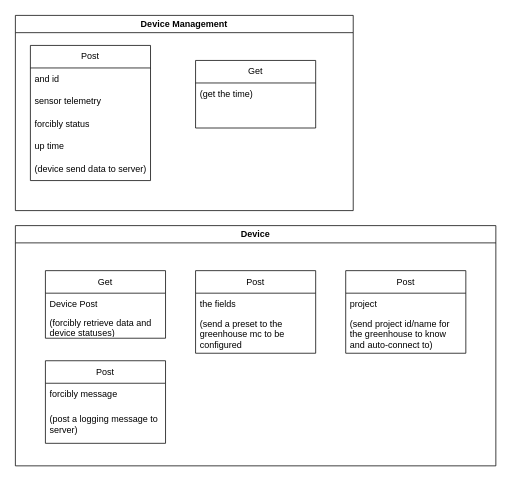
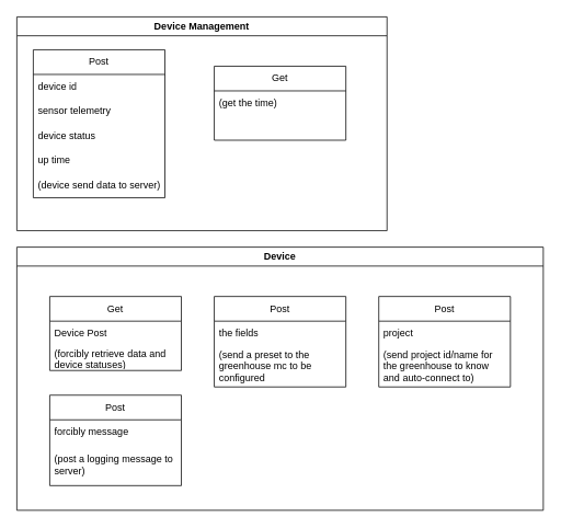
  <mxCell id="0" />
  <mxCell id="1" parent="0" />
  <mxCell id="2" value="Device Management" style="swimlane;whiteSpace=wrap;html=1;" parent="1" vertex="1"><mxGeometry x="20" y="20" width="450" height="260" as="geometry" /></mxCell>
  <mxCell id="3" value="Get" style="swimlane;fontStyle=0;childLayout=stackLayout;horizontal=1;startSize=30;horizontalStack=0;resizeParent=1;resizeParentMax=0;resizeLast=0;collapsible=1;marginBottom=0;whiteSpace=wrap;html=1;" parent="2" vertex="1"><mxGeometry x="240" y="60" width="160" height="90" as="geometry" /></mxCell>
  <mxCell id="4" value="(get the time)" style="text;strokeColor=none;fillColor=none;align=left;verticalAlign=middle;spacingLeft=4;spacingRight=4;overflow=hidden;points=[[0,0.5],[1,0.5]];portConstraint=eastwest;rotatable=0;whiteSpace=wrap;html=1;" parent="3" vertex="1"><mxGeometry y="30" width="160" height="30" as="geometry" /></mxCell>
  <mxCell id="5" style="text;strokeColor=none;fillColor=none;align=left;verticalAlign=middle;spacingLeft=4;spacingRight=4;overflow=hidden;points=[[0,0.5],[1,0.5]];portConstraint=eastwest;rotatable=0;whiteSpace=wrap;html=1;" parent="3" vertex="1"><mxGeometry y="60" width="160" height="30" as="geometry" /></mxCell>
  <mxCell id="6" value="Post" style="swimlane;fontStyle=0;childLayout=stackLayout;horizontal=1;startSize=30;horizontalStack=0;resizeParent=1;resizeParentMax=0;resizeLast=0;collapsible=1;marginBottom=0;whiteSpace=wrap;html=1;" parent="2" vertex="1"><mxGeometry x="20" y="40" width="160" height="180" as="geometry" /></mxCell>
- <mxCell id="7" value="and id" style="text;strokeColor=none;fillColor=none;align=left;verticalAlign=middle;spacingLeft=4;spacingRight=4;overflow=hidden;points=[[0,0.5],[1,0.5]];portConstraint=eastwest;rotatable=0;whiteSpace=wrap;html=1;" parent="6" vertex="1"><mxGeometry y="30" width="160" height="30" as="geometry" /></mxCell>
+ <mxCell id="7" value="device id" style="text;strokeColor=none;fillColor=none;align=left;verticalAlign=middle;spacingLeft=4;spacingRight=4;overflow=hidden;points=[[0,0.5],[1,0.5]];portConstraint=eastwest;rotatable=0;whiteSpace=wrap;html=1;" parent="6" vertex="1"><mxGeometry y="30" width="160" height="30" as="geometry" /></mxCell>
  <mxCell id="8" value="sensor telemetry" style="text;strokeColor=none;fillColor=none;align=left;verticalAlign=middle;spacingLeft=4;spacingRight=4;overflow=hidden;points=[[0,0.5],[1,0.5]];portConstraint=eastwest;rotatable=0;whiteSpace=wrap;html=1;" parent="6" vertex="1"><mxGeometry y="60" width="160" height="30" as="geometry" /></mxCell>
- <mxCell id="9" value="forcibly status" style="text;strokeColor=none;fillColor=none;align=left;verticalAlign=middle;spacingLeft=4;spacingRight=4;overflow=hidden;points=[[0,0.5],[1,0.5]];portConstraint=eastwest;rotatable=0;whiteSpace=wrap;html=1;" parent="6" vertex="1"><mxGeometry y="90" width="160" height="30" as="geometry" /></mxCell>
+ <mxCell id="9" value="device status" style="text;strokeColor=none;fillColor=none;align=left;verticalAlign=middle;spacingLeft=4;spacingRight=4;overflow=hidden;points=[[0,0.5],[1,0.5]];portConstraint=eastwest;rotatable=0;whiteSpace=wrap;html=1;" parent="6" vertex="1"><mxGeometry y="90" width="160" height="30" as="geometry" /></mxCell>
  <mxCell id="10" value="up time" style="text;strokeColor=none;fillColor=none;align=left;verticalAlign=middle;spacingLeft=4;spacingRight=4;overflow=hidden;points=[[0,0.5],[1,0.5]];portConstraint=eastwest;rotatable=0;whiteSpace=wrap;html=1;" parent="6" vertex="1"><mxGeometry y="120" width="160" height="30" as="geometry" /></mxCell>
  <mxCell id="11" value="(device send data to server)" style="text;strokeColor=none;fillColor=none;align=left;verticalAlign=middle;spacingLeft=4;spacingRight=4;overflow=hidden;points=[[0,0.5],[1,0.5]];portConstraint=eastwest;rotatable=0;whiteSpace=wrap;html=1;" parent="6" vertex="1"><mxGeometry y="150" width="160" height="30" as="geometry" /></mxCell>
  <mxCell id="12" value="Device" style="swimlane;whiteSpace=wrap;html=1;" parent="1" vertex="1"><mxGeometry x="20" y="300" width="640" height="320" as="geometry" /></mxCell>
  <mxCell id="13" value="Get" style="swimlane;fontStyle=0;childLayout=stackLayout;horizontal=1;startSize=30;horizontalStack=0;resizeParent=1;resizeParentMax=0;resizeLast=0;collapsible=1;marginBottom=0;whiteSpace=wrap;html=1;" parent="12" vertex="1"><mxGeometry x="40" y="60" width="160" height="90" as="geometry" /></mxCell>
  <mxCell id="14" value="Device Post" style="text;strokeColor=none;fillColor=none;align=left;verticalAlign=middle;spacingLeft=4;spacingRight=4;overflow=hidden;points=[[0,0.5],[1,0.5]];portConstraint=eastwest;rotatable=0;whiteSpace=wrap;html=1;" parent="13" vertex="1"><mxGeometry y="30" width="160" height="30" as="geometry" /></mxCell>
  <mxCell id="15" value="(forcibly retrieve data and device statuses)" style="text;strokeColor=none;fillColor=none;align=left;verticalAlign=middle;spacingLeft=4;spacingRight=4;overflow=hidden;points=[[0,0.5],[1,0.5]];portConstraint=eastwest;rotatable=0;whiteSpace=wrap;html=1;" parent="13" vertex="1"><mxGeometry y="60" width="160" height="30" as="geometry" /></mxCell>
  <mxCell id="16" value="Post" style="swimlane;fontStyle=0;childLayout=stackLayout;horizontal=1;startSize=30;horizontalStack=0;resizeParent=1;resizeParentMax=0;resizeLast=0;collapsible=1;marginBottom=0;whiteSpace=wrap;html=1;" parent="12" vertex="1"><mxGeometry x="240" y="60" width="160" height="110" as="geometry" /></mxCell>
  <mxCell id="17" value="the fields" style="text;strokeColor=none;fillColor=none;align=left;verticalAlign=middle;spacingLeft=4;spacingRight=4;overflow=hidden;points=[[0,0.5],[1,0.5]];portConstraint=eastwest;rotatable=0;whiteSpace=wrap;html=1;" parent="16" vertex="1"><mxGeometry y="30" width="160" height="30" as="geometry" /></mxCell>
  <mxCell id="18" value="(send a preset to the greenhouse mc to be configured" style="text;strokeColor=none;fillColor=none;align=left;verticalAlign=middle;spacingLeft=4;spacingRight=4;overflow=hidden;points=[[0,0.5],[1,0.5]];portConstraint=eastwest;rotatable=0;whiteSpace=wrap;html=1;" parent="16" vertex="1"><mxGeometry y="60" width="160" height="50" as="geometry" /></mxCell>
  <mxCell id="19" value="Post" style="swimlane;fontStyle=0;childLayout=stackLayout;horizontal=1;startSize=30;horizontalStack=0;resizeParent=1;resizeParentMax=0;resizeLast=0;collapsible=1;marginBottom=0;whiteSpace=wrap;html=1;" parent="12" vertex="1"><mxGeometry x="440" y="60" width="160" height="110" as="geometry" /></mxCell>
  <mxCell id="20" value="project" style="text;strokeColor=none;fillColor=none;align=left;verticalAlign=middle;spacingLeft=4;spacingRight=4;overflow=hidden;points=[[0,0.5],[1,0.5]];portConstraint=eastwest;rotatable=0;whiteSpace=wrap;html=1;" parent="19" vertex="1"><mxGeometry y="30" width="160" height="30" as="geometry" /></mxCell>
  <mxCell id="21" value="(send project id/name for the greenhouse to know and auto-connect to)" style="text;strokeColor=none;fillColor=none;align=left;verticalAlign=middle;spacingLeft=4;spacingRight=4;overflow=hidden;points=[[0,0.5],[1,0.5]];portConstraint=eastwest;rotatable=0;whiteSpace=wrap;html=1;" parent="19" vertex="1"><mxGeometry y="60" width="160" height="50" as="geometry" /></mxCell>
  <mxCell id="22" value="Post" style="swimlane;fontStyle=0;childLayout=stackLayout;horizontal=1;startSize=30;horizontalStack=0;resizeParent=1;resizeParentMax=0;resizeLast=0;collapsible=1;marginBottom=0;whiteSpace=wrap;html=1;" vertex="1" parent="12"><mxGeometry x="40" y="180" width="160" height="110" as="geometry" /></mxCell>
  <mxCell id="23" value="forcibly message" style="text;strokeColor=none;fillColor=none;align=left;verticalAlign=middle;spacingLeft=4;spacingRight=4;overflow=hidden;points=[[0,0.5],[1,0.5]];portConstraint=eastwest;rotatable=0;whiteSpace=wrap;html=1;" vertex="1" parent="22"><mxGeometry y="30" width="160" height="30" as="geometry" /></mxCell>
  <mxCell id="24" value="(post a logging message to server)" style="text;strokeColor=none;fillColor=none;align=left;verticalAlign=middle;spacingLeft=4;spacingRight=4;overflow=hidden;points=[[0,0.5],[1,0.5]];portConstraint=eastwest;rotatable=0;whiteSpace=wrap;html=1;" vertex="1" parent="22"><mxGeometry y="60" width="160" height="50" as="geometry" /></mxCell>
